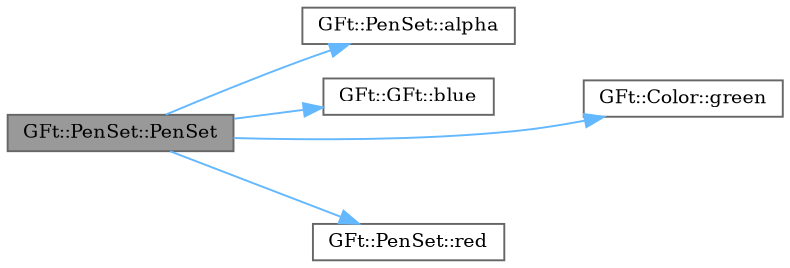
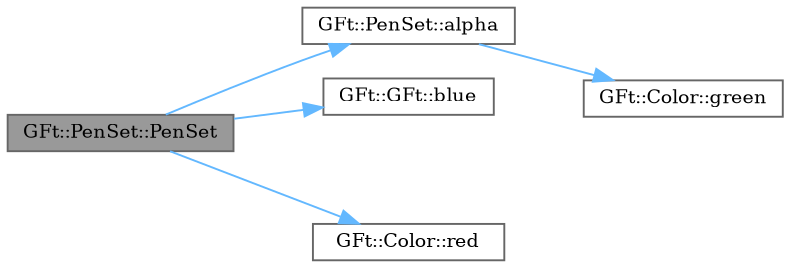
  digraph {
    fontname="DejaVu Serif"
    rankdir=LR
    node [color=grey40 fillcolor=white fontname="DejaVu Serif" fontsize=10 shape=box style=filled]
    edge [color=steelblue1 fontname="DejaVu Serif" fontsize=10 labelfontname=Helvetica labelfontsize=10 style=solid]
    n1 [color=gray40 fillcolor=grey60 fontcolor=black height=0.2 label="GFt::PenSet::PenSet" width=0.4]
    n2 [height=0.2 label="GFt::PenSet::alpha" width=0.4]
    n3 [height=0.2 label="GFt::GFt::blue" width=0.4]
    n4 [height=0.2 label="GFt::Color::green" width=0.4]
-   n5 [height=0.2 label="GFt::PenSet::red" width=0.4]
+   n5 [height=0.2 label="GFt::Color::red" width=0.4]
    n1 -> n2
    n1 -> n3
-   n1 -> n4
+   n2 -> n4
    n1 -> n5
  }
